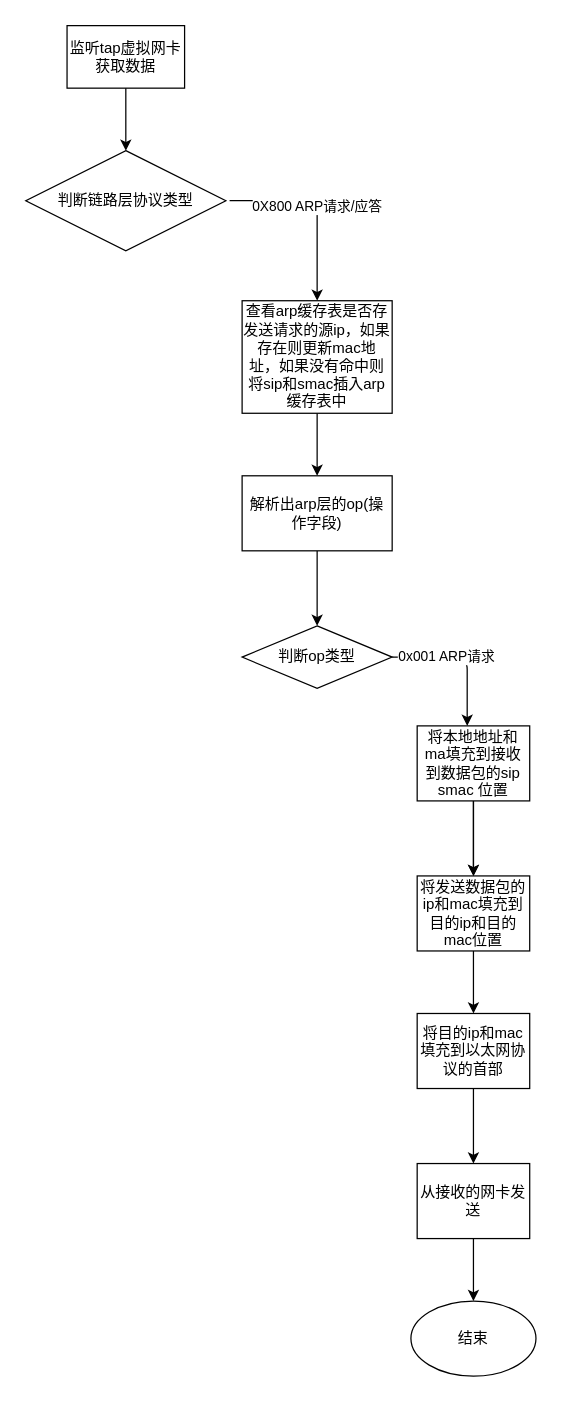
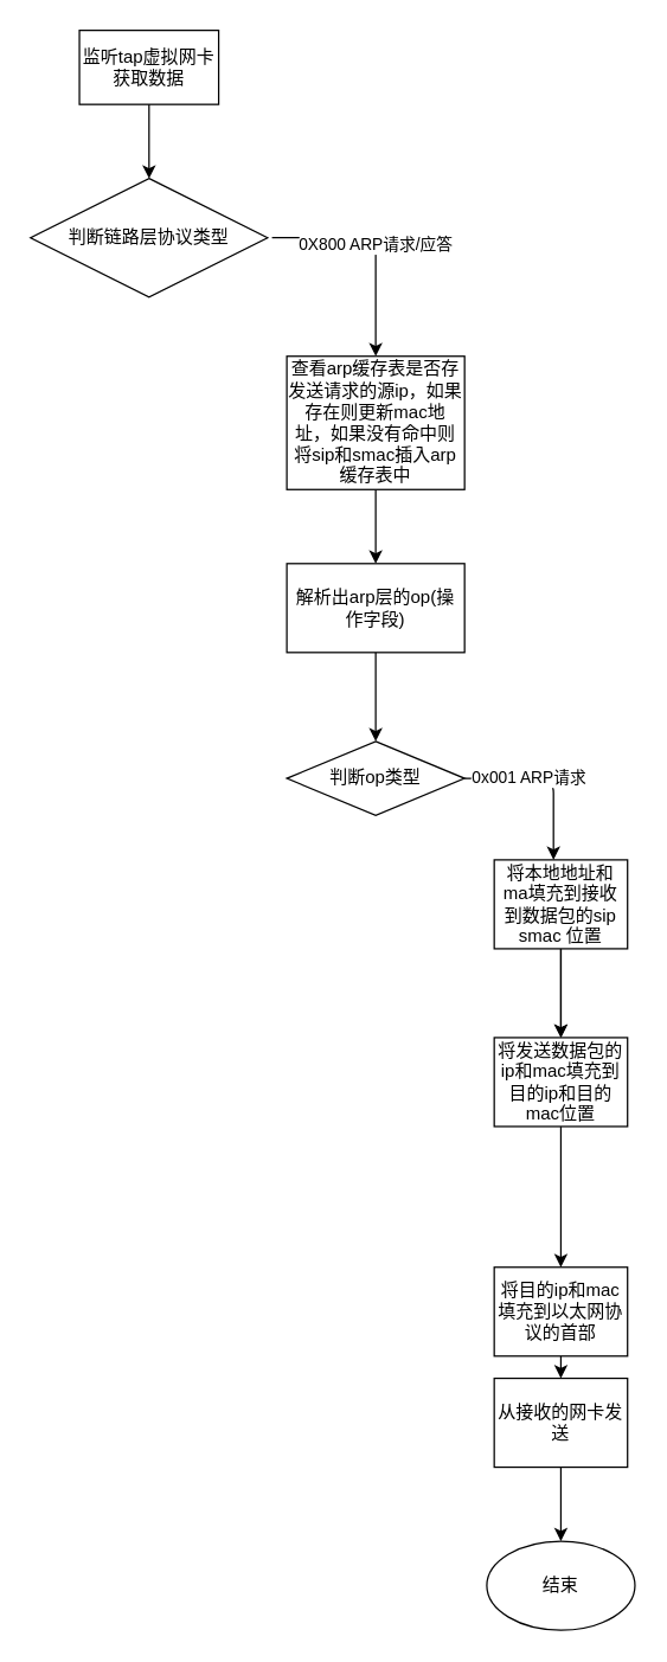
  <mxCell id="0" />
  <mxCell id="1" parent="0" />
  <mxCell id="2" value="监听tap虚拟网卡获取数据" style="rounded=0;whiteSpace=wrap;html=1;" vertex="1" parent="1"><mxGeometry x="53" y="20" width="94" height="50" as="geometry" /></mxCell>
  <mxCell id="3" value="判断链路层协议类型" style="rhombus;whiteSpace=wrap;html=1;" vertex="1" parent="1"><mxGeometry x="20" y="120" width="160" height="80" as="geometry" /></mxCell>
  <mxCell id="4" value="" style="endArrow=classic;html=1;entryX=0.5;entryY=0;entryDx=0;entryDy=0;exitX=0.5;exitY=1;exitDx=0;exitDy=0;" edge="1" parent="1" source="2" target="3"><mxGeometry width="50" height="50" relative="1" as="geometry"><mxPoint x="73" y="120" as="sourcePoint" /><mxPoint x="123" y="70" as="targetPoint" /></mxGeometry></mxCell>
  <mxCell id="5" value="0X800 ARP请求/应答" style="endArrow=classic;html=1;" edge="1" parent="1"><mxGeometry width="50" height="50" relative="1" as="geometry"><mxPoint x="183" y="160" as="sourcePoint" /><mxPoint x="253" y="240" as="targetPoint" /><Array as="points"><mxPoint x="253" y="160" /></Array></mxGeometry></mxCell>
  <mxCell id="6" style="edgeStyle=none;html=1;exitX=0.5;exitY=1;exitDx=0;exitDy=0;entryX=0.5;entryY=0;entryDx=0;entryDy=0;" edge="1" parent="1" source="7" target="9"><mxGeometry relative="1" as="geometry" /></mxCell>
  <mxCell id="7" value="查看arp缓存表是否存发送请求的源ip，如果存在则更新mac地址，如果没有命中则将sip和smac插入arp缓存表中" style="rounded=0;whiteSpace=wrap;html=1;" vertex="1" parent="1"><mxGeometry x="193" y="240" width="120" height="90" as="geometry" /></mxCell>
  <mxCell id="8" style="edgeStyle=none;html=1;exitX=0.5;exitY=1;exitDx=0;exitDy=0;" edge="1" parent="1" source="9" target="12"><mxGeometry relative="1" as="geometry" /></mxCell>
  <mxCell id="9" value="解析出arp层的op(操作字段)" style="rounded=0;whiteSpace=wrap;html=1;" vertex="1" parent="1"><mxGeometry x="193" y="380" width="120" height="60" as="geometry" /></mxCell>
  <mxCell id="10" style="edgeStyle=none;html=1;exitX=1;exitY=0.5;exitDx=0;exitDy=0;" edge="1" parent="1" source="12"><mxGeometry relative="1" as="geometry"><mxPoint x="373" y="580" as="targetPoint" /><Array as="points"><mxPoint x="373" y="525" /></Array></mxGeometry></mxCell>
  <mxCell id="11" value="0x001 ARP请求&amp;nbsp;" style="edgeLabel;html=1;align=center;verticalAlign=middle;resizable=0;points=[];" vertex="1" connectable="0" parent="10"><mxGeometry x="-0.238" y="1" relative="1" as="geometry"><mxPoint as="offset" /></mxGeometry></mxCell>
  <mxCell id="12" value="判断op类型" style="rhombus;whiteSpace=wrap;html=1;" vertex="1" parent="1"><mxGeometry x="193" y="500" width="120" height="50" as="geometry" /></mxCell>
  <mxCell id="13" value="" style="edgeStyle=none;html=1;" edge="1" parent="1" source="15" target="17"><mxGeometry relative="1" as="geometry" /></mxCell>
  <mxCell id="14" style="edgeStyle=none;html=1;exitX=0.5;exitY=1;exitDx=0;exitDy=0;entryX=0.5;entryY=0;entryDx=0;entryDy=0;" edge="1" parent="1" source="15" target="17"><mxGeometry relative="1" as="geometry" /></mxCell>
  <mxCell id="15" value="将本地地址和ma填充到接收到数据包的sip smac 位置" style="rounded=0;whiteSpace=wrap;html=1;" vertex="1" parent="1"><mxGeometry x="333" y="580" width="90" height="60" as="geometry" /></mxCell>
  <mxCell id="16" style="edgeStyle=none;html=1;exitX=0.5;exitY=1;exitDx=0;exitDy=0;entryX=0.5;entryY=0;entryDx=0;entryDy=0;" edge="1" parent="1" source="17" target="19"><mxGeometry relative="1" as="geometry" /></mxCell>
  <mxCell id="17" value="将发送数据包的ip和mac填充到目的ip和目的mac位置" style="rounded=0;whiteSpace=wrap;html=1;" vertex="1" parent="1"><mxGeometry x="333" y="700" width="90" height="60" as="geometry" /></mxCell>
  <mxCell id="18" style="edgeStyle=none;html=1;exitX=0.5;exitY=1;exitDx=0;exitDy=0;entryX=0.5;entryY=0;entryDx=0;entryDy=0;" edge="1" parent="1" source="19" target="21"><mxGeometry relative="1" as="geometry" /></mxCell>
- <mxCell id="19" value="将目的ip和mac填充到以太网协议的首部" style="rounded=0;whiteSpace=wrap;html=1;" vertex="1" parent="1"><mxGeometry x="333" y="810" width="90" height="60" as="geometry" /></mxCell>
+ <mxCell id="19" value="将目的ip和mac填充到以太网协议的首部" style="rounded=0;whiteSpace=wrap;html=1;" vertex="1" parent="1"><mxGeometry x="333" y="855" width="90" height="60" as="geometry" /></mxCell>
  <mxCell id="20" style="edgeStyle=none;html=1;exitX=0.5;exitY=1;exitDx=0;exitDy=0;entryX=0;entryY=0.5;entryDx=0;entryDy=0;" edge="1" parent="1" source="21" target="22"><mxGeometry relative="1" as="geometry" /></mxCell>
  <mxCell id="21" value="从接收的网卡发送" style="rounded=0;whiteSpace=wrap;html=1;" vertex="1" parent="1"><mxGeometry x="333" y="930" width="90" height="60" as="geometry" /></mxCell>
  <mxCell id="22" value="结束" style="ellipse;whiteSpace=wrap;html=1;direction=south;" vertex="1" parent="1"><mxGeometry x="328" y="1040" width="100" height="60" as="geometry" /></mxCell>
